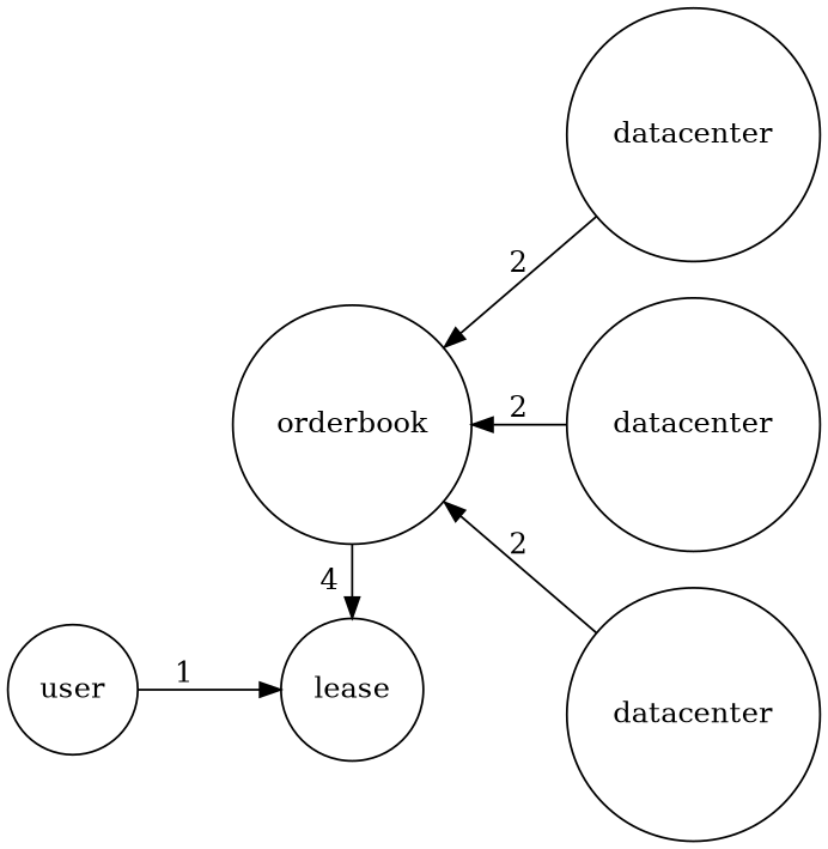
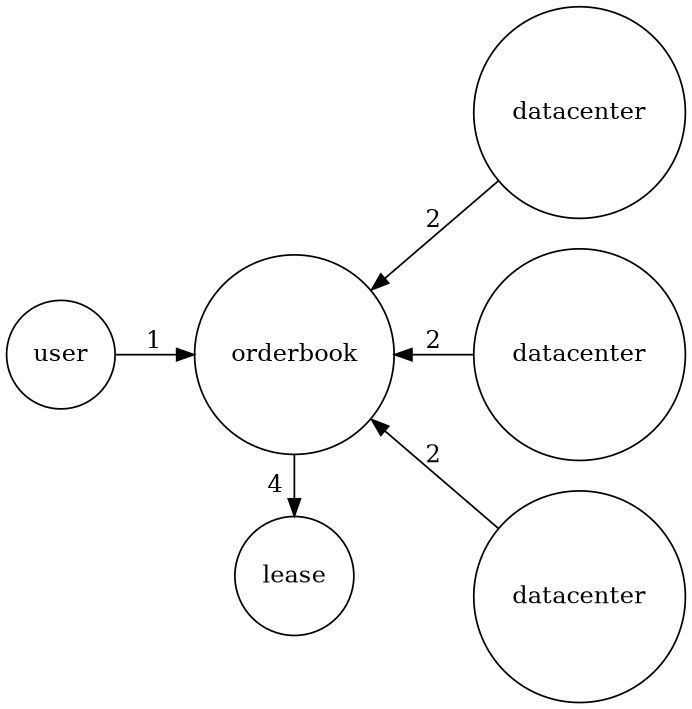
  digraph {
    rankdir=LR
    node [shape=circle]
    n1 [label=user]
    n2 [label=datacenter]
    n3 [label=datacenter]
    n4 [label=datacenter]
    n5 [label=orderbook]
    n6 [label=lease]
    subgraph sub_1 {
      rank=source
      n1
    }
    subgraph sub_2 {
      rank=sink
      n2
      n3
      n4
    }
    subgraph sub_3 {
      rank=same
      n5
      n6
    }
-   n1 -> n6 [label=1 labeldistance=0]
+   n1 -> n5 [label=1 labeldistance=0]
    n2 -> n5 [label=2]
    n3 -> n5 [label=2]
    n4 -> n5 [label=2]
    n5 -> n6 [label=4]
  }
